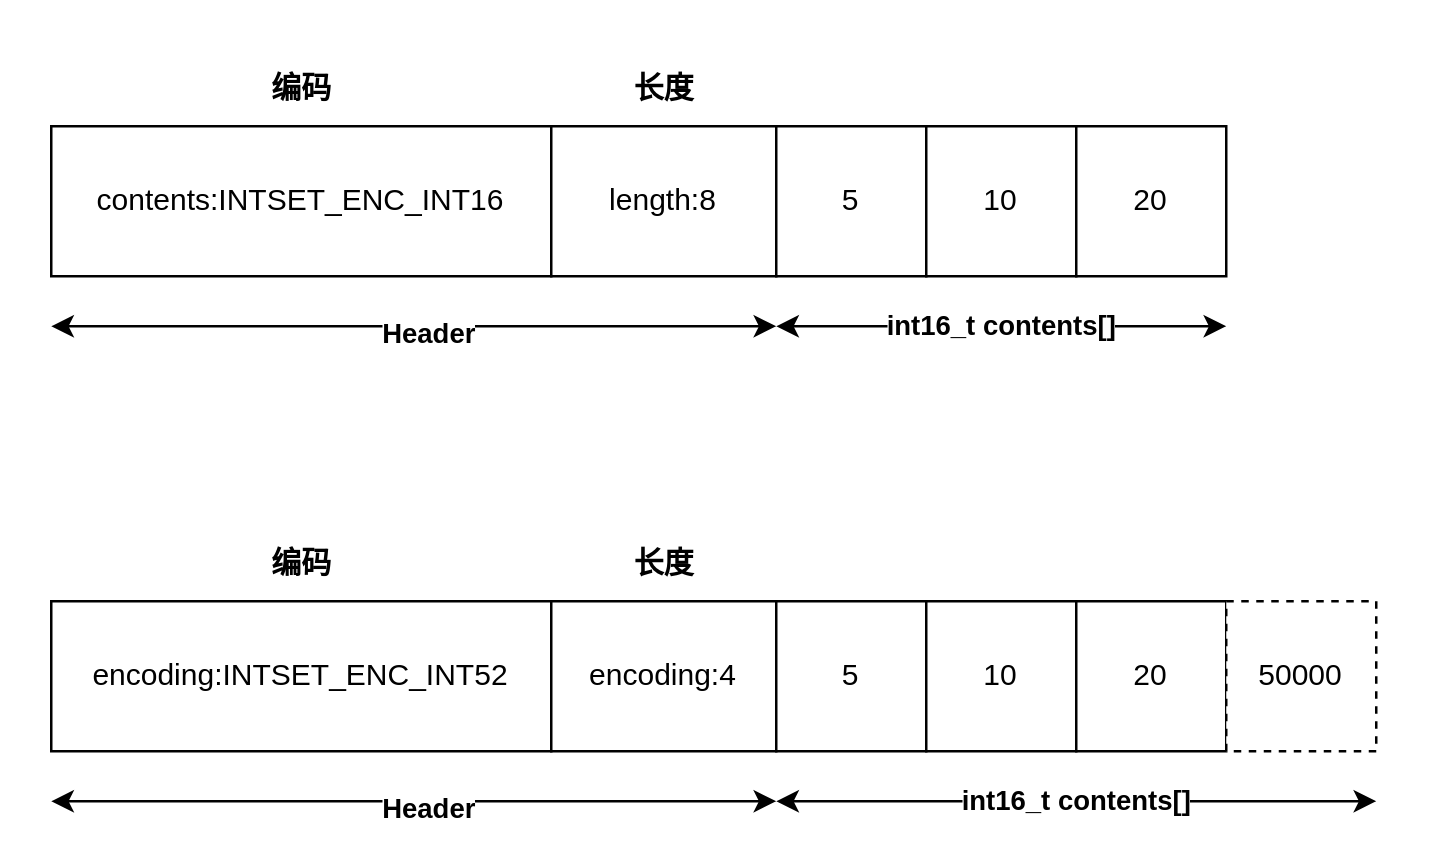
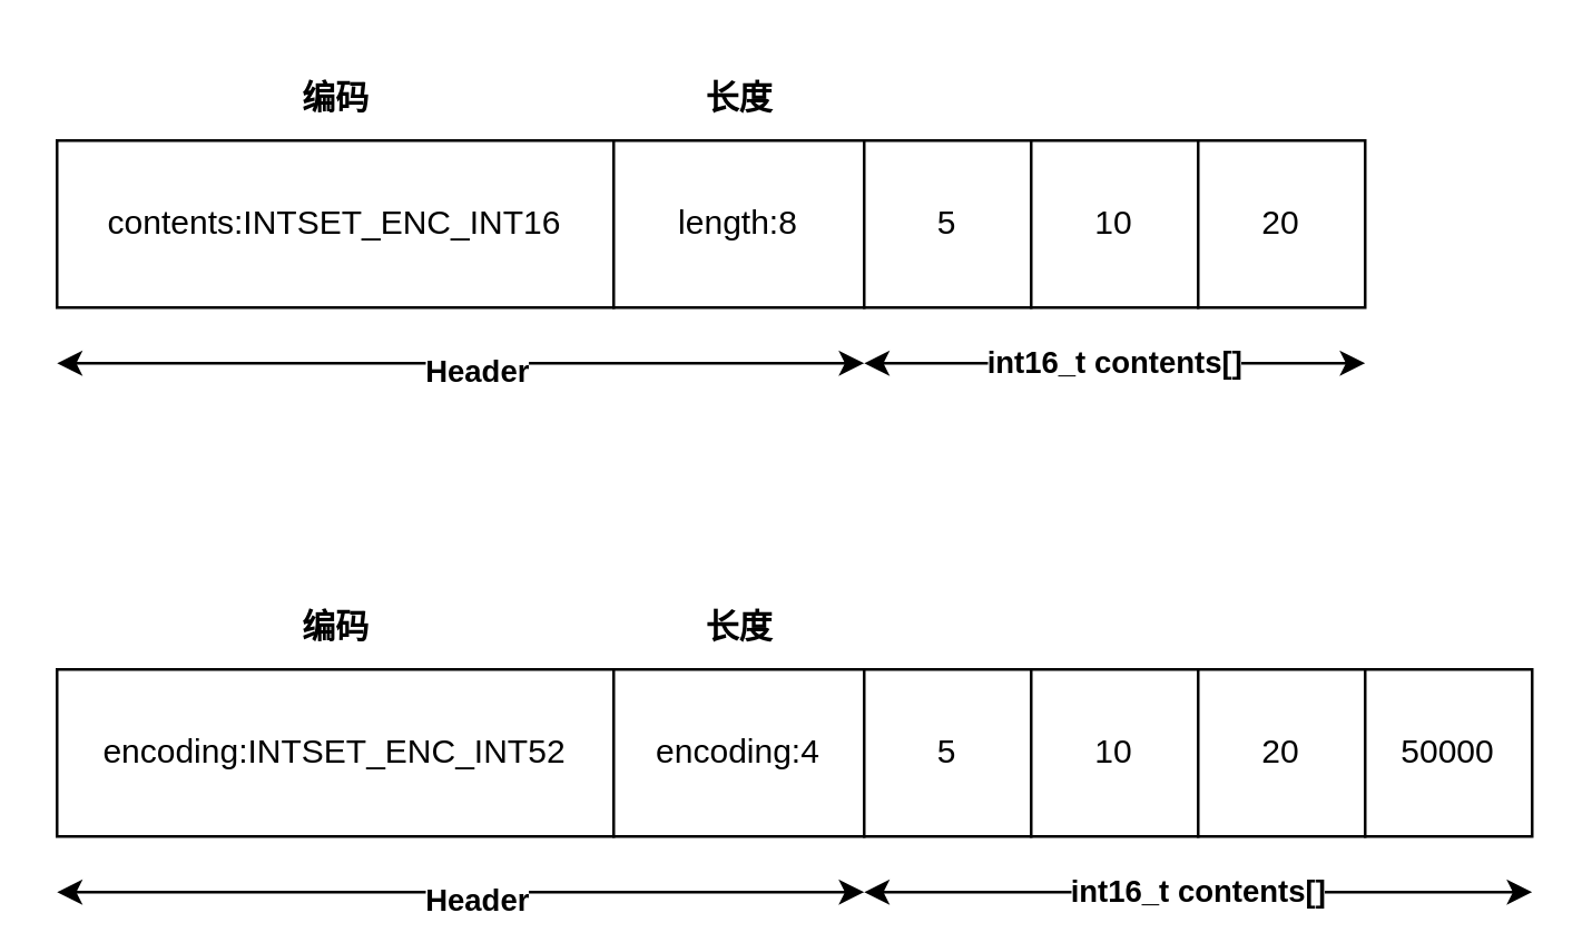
  <mxCell id="0" />
  <mxCell id="1" parent="0" />
  <mxCell id="2" value="contents:INTSET_ENC_INT16" style="rounded=0;whiteSpace=wrap;html=1;" vertex="1" parent="1"><mxGeometry x="20" y="50" width="200" height="60" as="geometry" /></mxCell>
  <mxCell id="3" value="length:8" style="rounded=0;whiteSpace=wrap;html=1;" vertex="1" parent="1"><mxGeometry x="220" y="50" width="90" height="60" as="geometry" /></mxCell>
  <mxCell id="4" value="5" style="rounded=0;whiteSpace=wrap;html=1;" vertex="1" parent="1"><mxGeometry x="310" y="50" width="60" height="60" as="geometry" /></mxCell>
  <mxCell id="5" value="10" style="rounded=0;whiteSpace=wrap;html=1;" vertex="1" parent="1"><mxGeometry x="370" y="50" width="60" height="60" as="geometry" /></mxCell>
  <mxCell id="6" value="20" style="rounded=0;whiteSpace=wrap;html=1;" vertex="1" parent="1"><mxGeometry x="430" y="50" width="60" height="60" as="geometry" /></mxCell>
  <mxCell id="7" value="编码" style="text;html=1;align=center;verticalAlign=middle;resizable=0;points=[];autosize=1;strokeColor=none;fillColor=none;fontStyle=1" vertex="1" parent="1"><mxGeometry x="95" y="20" width="50" height="30" as="geometry" /></mxCell>
  <mxCell id="8" value="长度" style="text;html=1;align=center;verticalAlign=middle;resizable=0;points=[];autosize=1;strokeColor=none;fillColor=none;fontStyle=1" vertex="1" parent="1"><mxGeometry x="240" y="20" width="50" height="30" as="geometry" /></mxCell>
  <mxCell id="9" value="" style="endArrow=classic;startArrow=classic;html=1;rounded=0;" edge="1" parent="1"><mxGeometry width="50" height="50" relative="1" as="geometry"><mxPoint x="20" y="130" as="sourcePoint" /><mxPoint x="310" y="130" as="targetPoint" /></mxGeometry></mxCell>
  <mxCell id="10" value="Header" style="edgeLabel;html=1;align=center;verticalAlign=middle;resizable=0;points=[];fontStyle=1" vertex="1" connectable="0" parent="9"><mxGeometry x="0.001" y="-2" relative="1" as="geometry"><mxPoint x="5" as="offset" /></mxGeometry></mxCell>
  <mxCell id="11" value="int16_t contents[]" style="endArrow=classic;startArrow=classic;html=1;rounded=0;fontStyle=1" edge="1" parent="1"><mxGeometry width="50" height="50" relative="1" as="geometry"><mxPoint x="310" y="130" as="sourcePoint" /><mxPoint x="490" y="130" as="targetPoint" /></mxGeometry></mxCell>
  <mxCell id="12" value="encoding:INTSET_ENC_INT52" style="rounded=0;whiteSpace=wrap;html=1;" vertex="1" parent="1"><mxGeometry x="20" y="240" width="200" height="60" as="geometry" /></mxCell>
  <mxCell id="13" value="encoding:4" style="rounded=0;whiteSpace=wrap;html=1;" vertex="1" parent="1"><mxGeometry x="220" y="240" width="90" height="60" as="geometry" /></mxCell>
  <mxCell id="14" value="5" style="rounded=0;whiteSpace=wrap;html=1;" vertex="1" parent="1"><mxGeometry x="310" y="240" width="60" height="60" as="geometry" /></mxCell>
  <mxCell id="15" value="10" style="rounded=0;whiteSpace=wrap;html=1;" vertex="1" parent="1"><mxGeometry x="370" y="240" width="60" height="60" as="geometry" /></mxCell>
  <mxCell id="16" value="20" style="rounded=0;whiteSpace=wrap;html=1;" vertex="1" parent="1"><mxGeometry x="430" y="240" width="60" height="60" as="geometry" /></mxCell>
  <mxCell id="17" value="编码" style="text;html=1;align=center;verticalAlign=middle;resizable=0;points=[];autosize=1;strokeColor=none;fillColor=none;fontStyle=1" vertex="1" parent="1"><mxGeometry x="95" y="210" width="50" height="30" as="geometry" /></mxCell>
  <mxCell id="18" value="长度" style="text;html=1;align=center;verticalAlign=middle;resizable=0;points=[];autosize=1;strokeColor=none;fillColor=none;fontStyle=1" vertex="1" parent="1"><mxGeometry x="240" y="210" width="50" height="30" as="geometry" /></mxCell>
  <mxCell id="19" value="" style="endArrow=classic;startArrow=classic;html=1;rounded=0;" edge="1" parent="1"><mxGeometry width="50" height="50" relative="1" as="geometry"><mxPoint x="20" y="320" as="sourcePoint" /><mxPoint x="310" y="320" as="targetPoint" /></mxGeometry></mxCell>
  <mxCell id="20" value="Header" style="edgeLabel;html=1;align=center;verticalAlign=middle;resizable=0;points=[];fontStyle=1" vertex="1" connectable="0" parent="19"><mxGeometry x="0.001" y="-2" relative="1" as="geometry"><mxPoint x="5" as="offset" /></mxGeometry></mxCell>
  <mxCell id="21" value="int16_t contents[]" style="endArrow=classic;startArrow=classic;html=1;rounded=0;fontStyle=1" edge="1" parent="1"><mxGeometry width="50" height="50" relative="1" as="geometry"><mxPoint x="310" y="320" as="sourcePoint" /><mxPoint x="550" y="320" as="targetPoint" /></mxGeometry></mxCell>
- <mxCell id="22" value="50000" style="rounded=0;whiteSpace=wrap;html=1;dashed=1;" vertex="1" parent="1"><mxGeometry x="490" y="240" width="60" height="60" as="geometry" /></mxCell>
+ <mxCell id="22" value="50000" style="rounded=0;whiteSpace=wrap;html=1;" vertex="1" parent="1"><mxGeometry x="490" y="240" width="60" height="60" as="geometry" /></mxCell>
